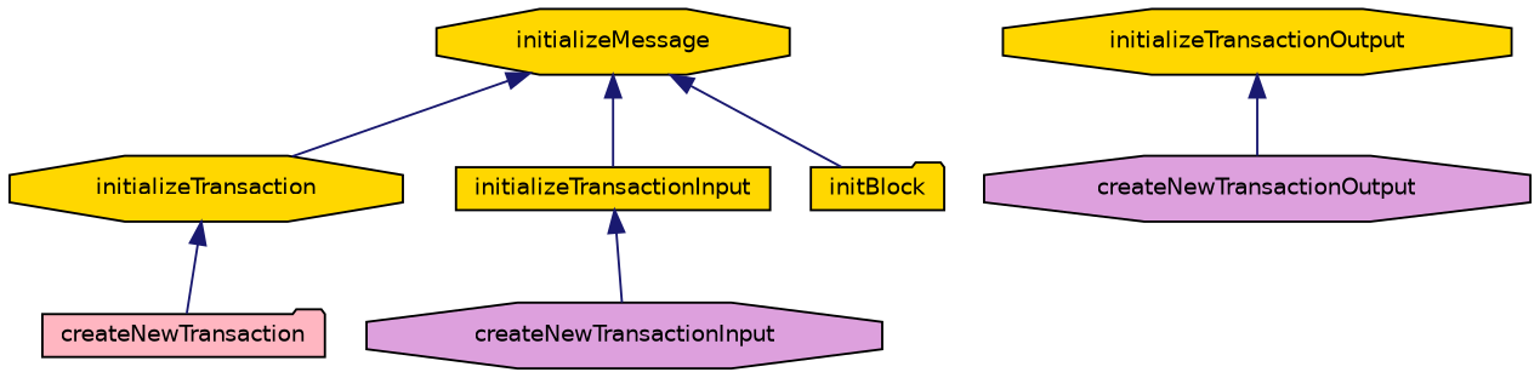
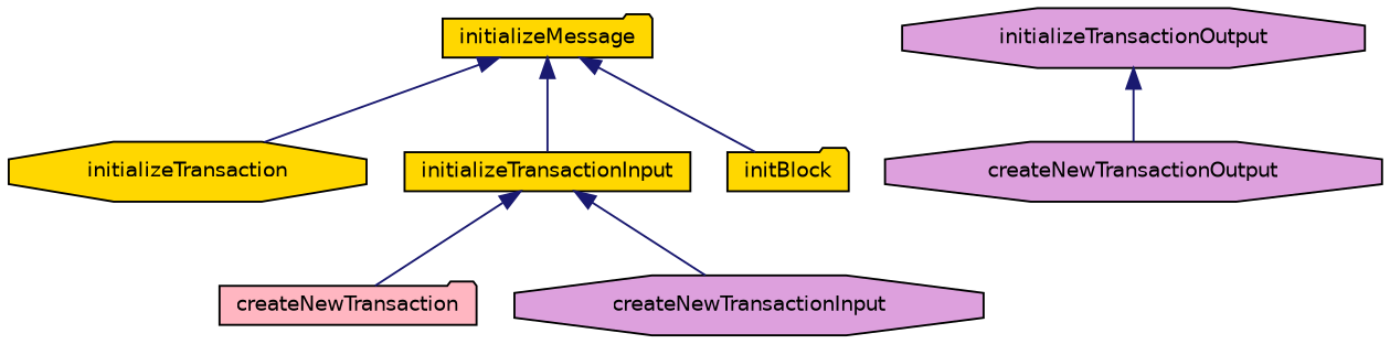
  digraph {
    rankdir=TB
    node [color=black fillcolor=gold fontname=Helvetica fontsize=10 shape=octagon style=filled]
    edge [color=midnightblue dir=back fontname=Helvetica fontsize=10 labelfontname=Helvetica labelfontsize=10 style=solid]
-   n1 [fontcolor=black height=0.2 label=initializeMessage width=0.4]
+   n1 [fontcolor=black height=0.2 label=initializeMessage shape=folder width=0.4]
    n2 [height=0.2 label=initializeTransaction width=0.4]
    n3 [height=0.2 label=initializeTransactionInput shape=box width=0.4]
    n4 [height=0.2 label=initBlock shape=folder width=0.4]
    n5 [fillcolor=lightpink height=0.2 label=createNewTransaction shape=folder width=0.4]
    n6 [fillcolor=plum height=0.2 label=createNewTransactionInput width=0.4]
-   n7 [height=0.2 label=initializeTransactionOutput width=0.4]
+   n7 [fillcolor=plum height=0.2 label=initializeTransactionOutput width=0.4]
    n8 [fillcolor=plum height=0.2 label=createNewTransactionOutput width=0.4]
    n1 -> n2
    n1 -> n3
    n1 -> n4
-   n2 -> n5
+   n3 -> n5
    n3 -> n6
    n7 -> n8
  }
